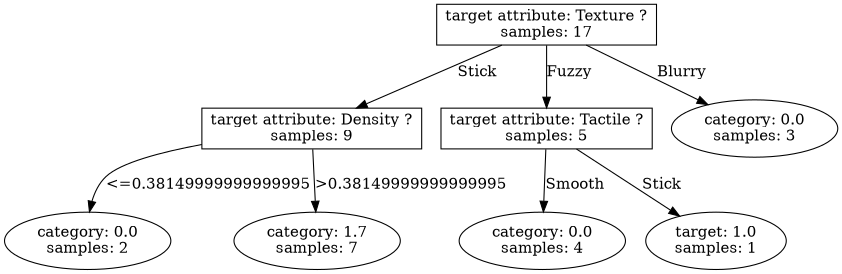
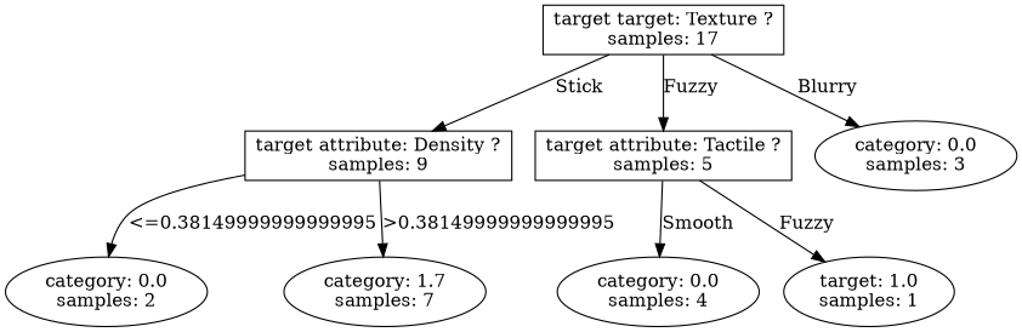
  digraph {
    node [shape=ellipse]
-   n1 [label="target attribute: Texture ?\nsamples: 17" shape=box]
+   n1 [label="target target: Texture ?\nsamples: 17" shape=box]
    n2 [label="target attribute: Density ?\nsamples: 9" shape=box]
    n3 [label="target attribute: Tactile ?\nsamples: 5" shape=box]
    n4 [label="category: 0.0\nsamples: 3"]
    n5 [label="category: 0.0\nsamples: 2"]
    n6 [label="category: 1.7\nsamples: 7"]
    n7 [label="category: 0.0\nsamples: 4"]
    n8 [label="target: 1.0\nsamples: 1"]
    n1 -> n2 [label=Stick]
    n1 -> n3 [label=Fuzzy]
    n1 -> n4 [label=Blurry]
    n2 -> n5 [label="<=0.38149999999999995"]
    n2 -> n6 [label=">0.38149999999999995"]
    n3 -> n7 [label=Smooth]
-   n3 -> n8 [label=Stick]
+   n3 -> n8 [label=Fuzzy]
  }
